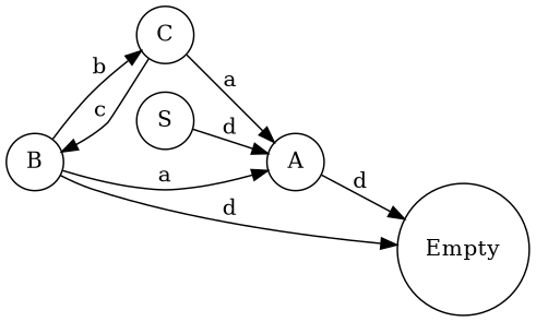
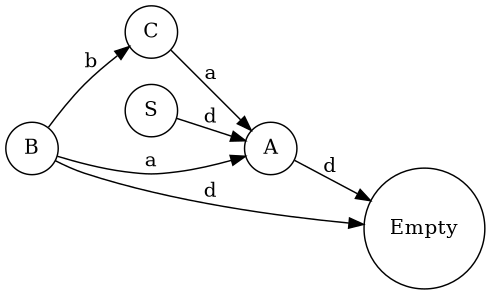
  digraph {
    rankdir=LR
    node [shape=circle]
    S
    A
    Empty
    B
    C
    S -> A [label=d]
    A -> Empty [label=d]
    B -> A [label=a]
    B -> Empty [label=d]
    B -> C [label=b]
    C -> A [label=a]
-   C -> B [label=c]
  }
